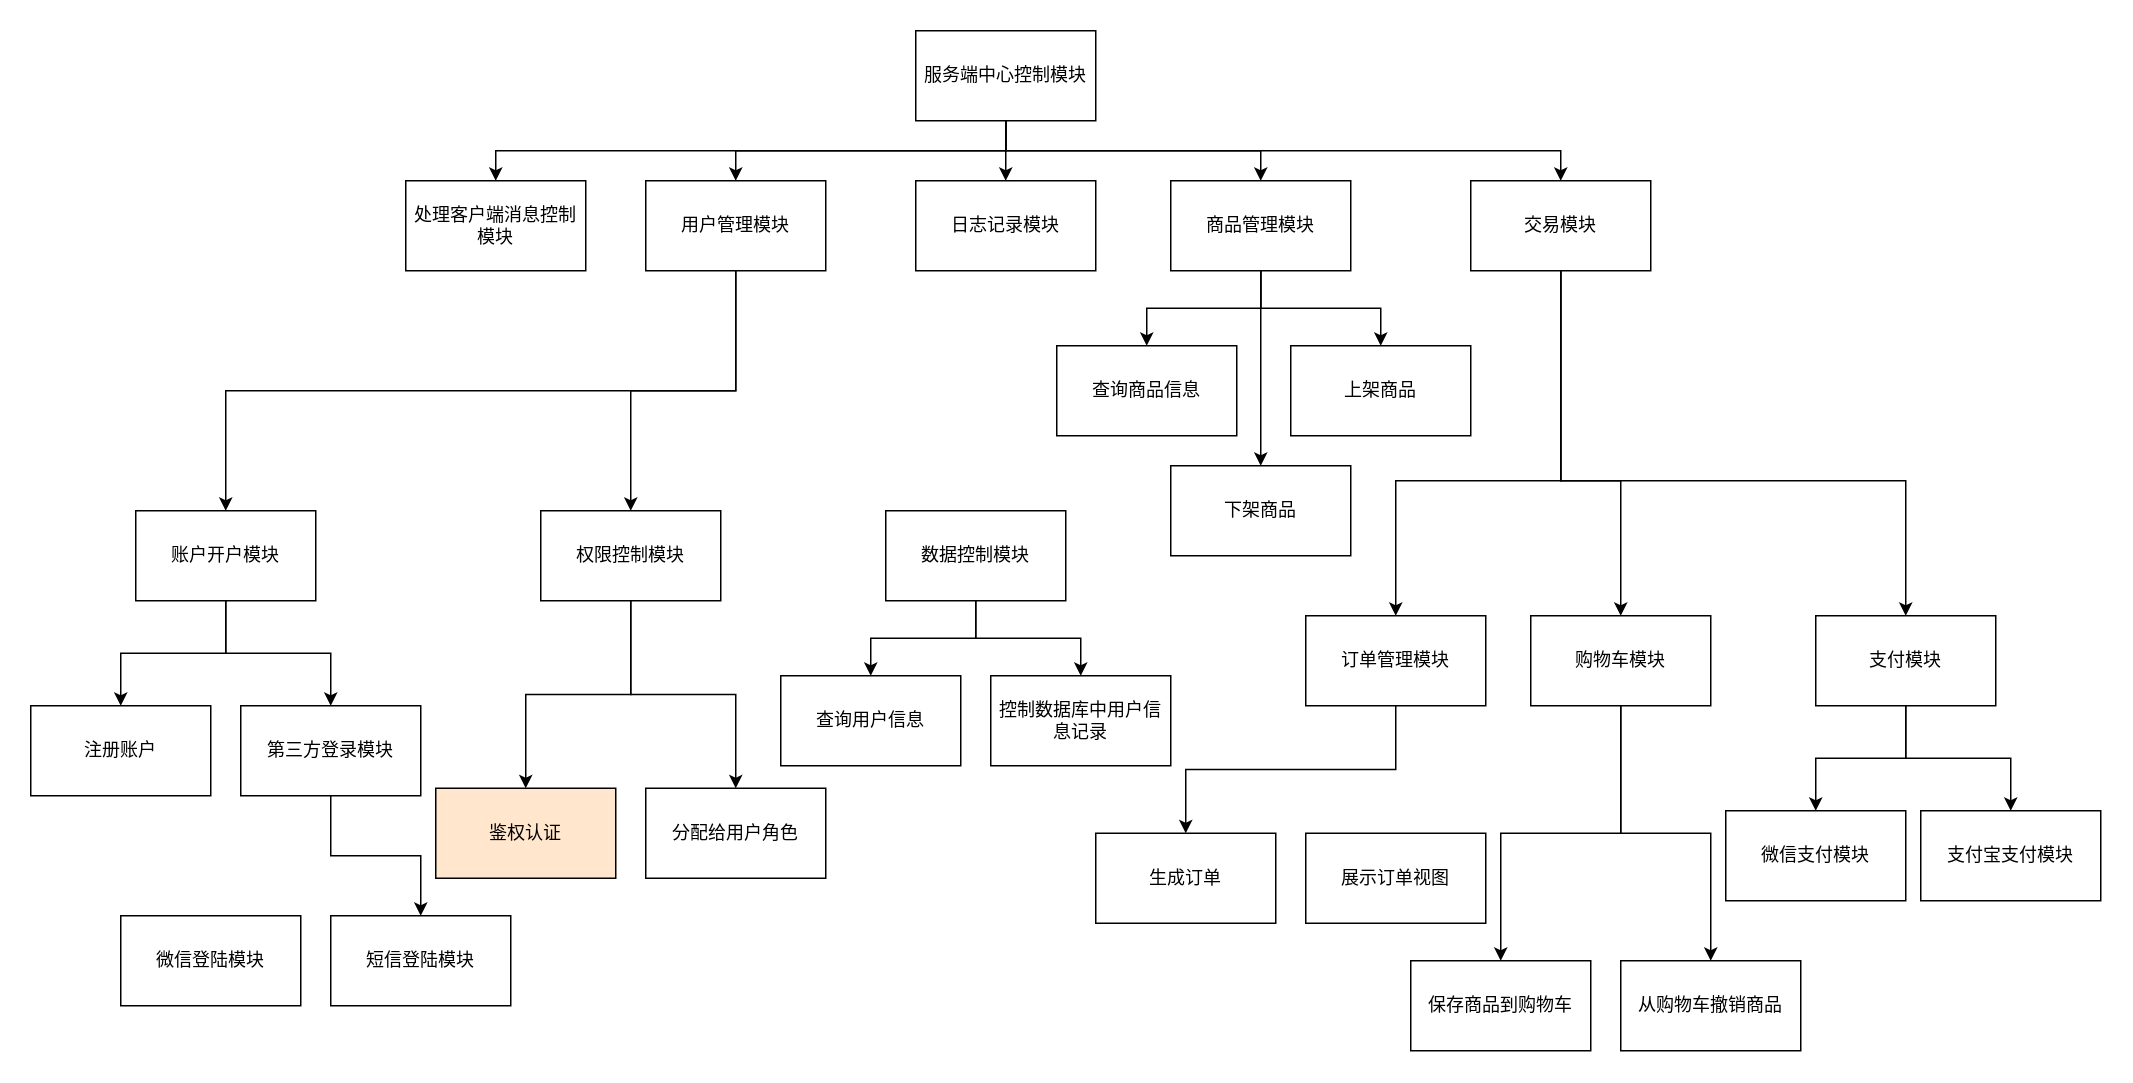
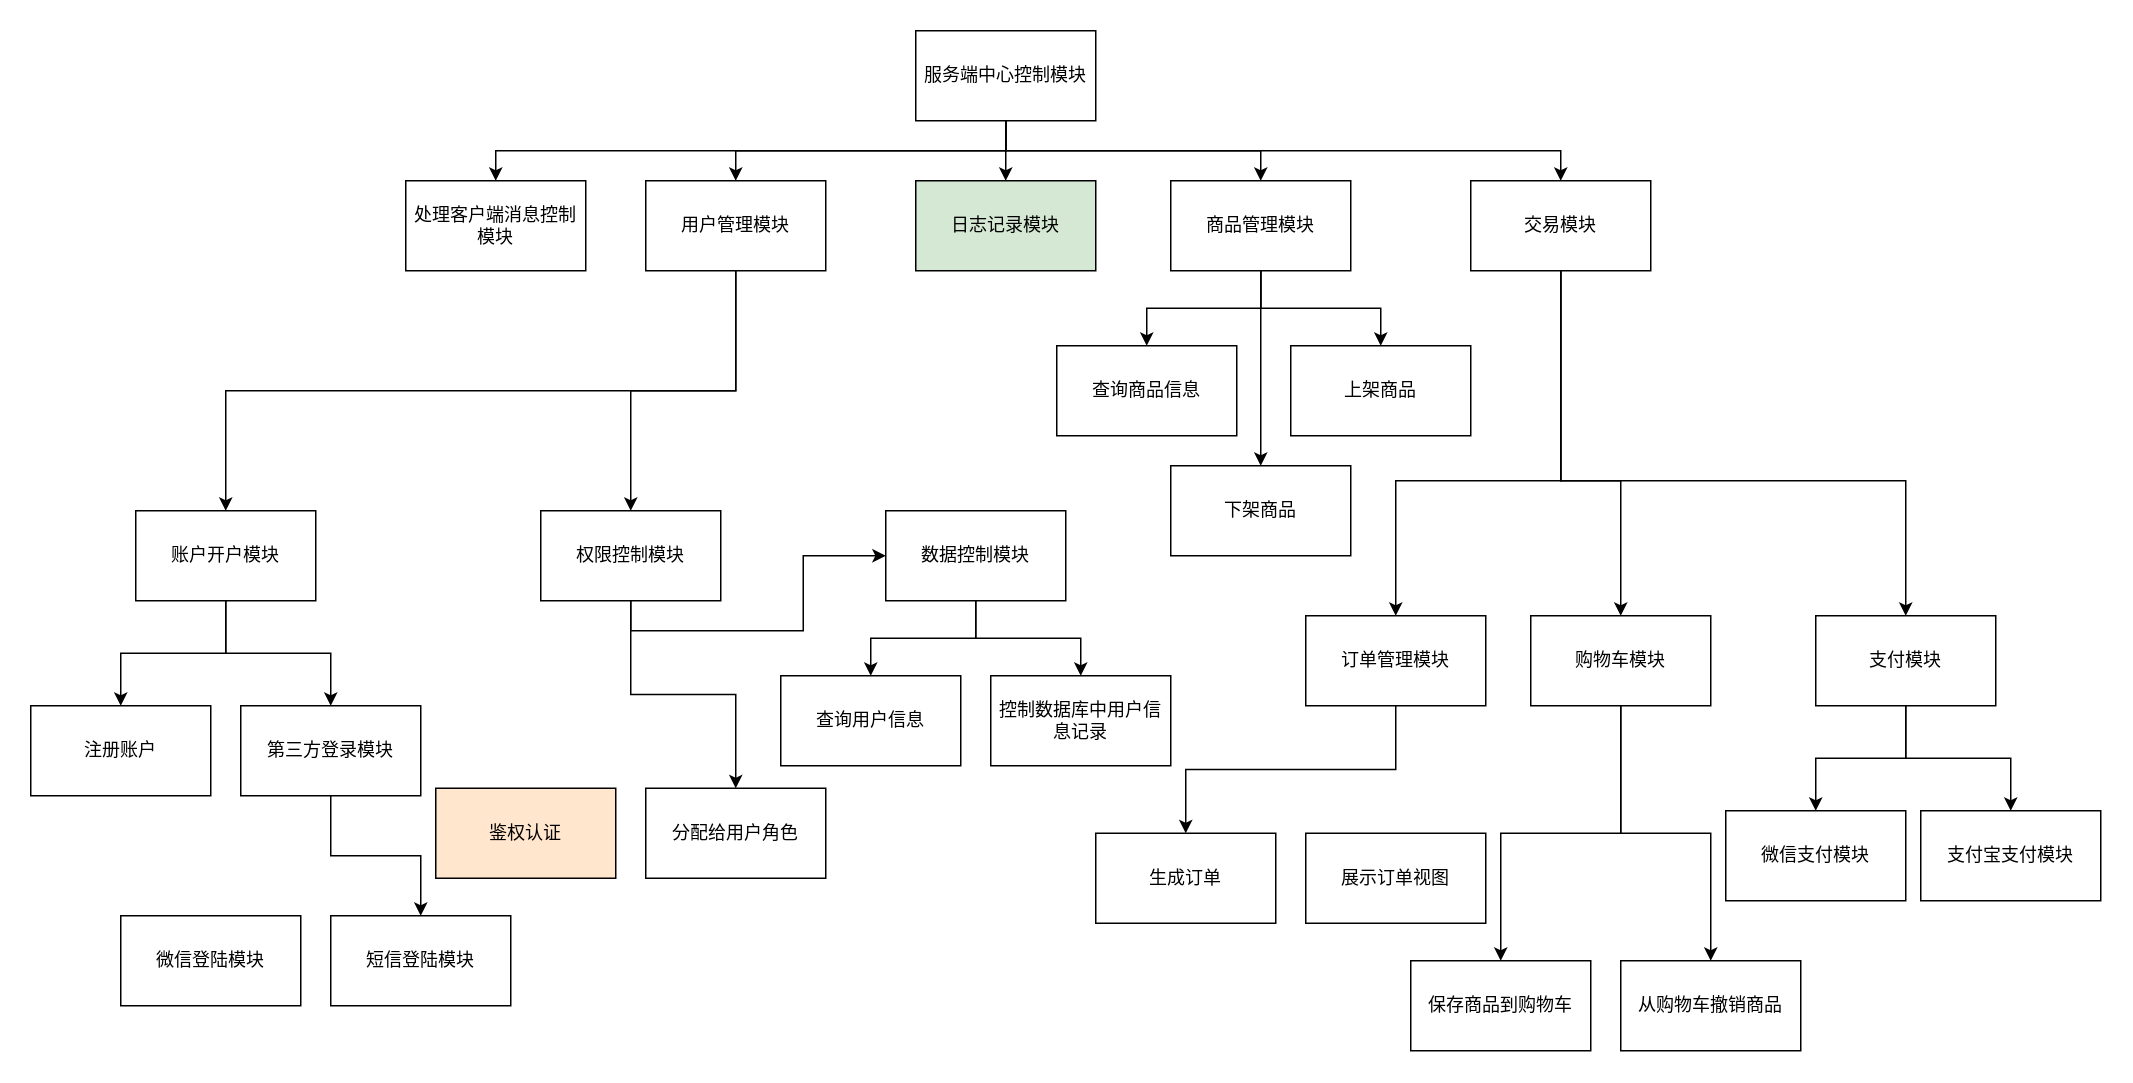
  <mxCell id="0" />
  <mxCell id="1" parent="0" />
  <mxCell id="2" style="edgeStyle=orthogonalEdgeStyle;rounded=0;orthogonalLoop=1;jettySize=auto;html=1;exitX=0.5;exitY=1;exitDx=0;exitDy=0;entryX=0.5;entryY=0;entryDx=0;entryDy=0;" edge="1" parent="1" source="7" target="8"><mxGeometry relative="1" as="geometry" /></mxCell>
  <mxCell id="3" style="edgeStyle=orthogonalEdgeStyle;rounded=0;orthogonalLoop=1;jettySize=auto;html=1;exitX=0.5;exitY=1;exitDx=0;exitDy=0;" edge="1" parent="1" source="7" target="11"><mxGeometry relative="1" as="geometry" /></mxCell>
  <mxCell id="4" style="edgeStyle=orthogonalEdgeStyle;rounded=0;orthogonalLoop=1;jettySize=auto;html=1;exitX=0.5;exitY=1;exitDx=0;exitDy=0;entryX=0.5;entryY=0;entryDx=0;entryDy=0;" edge="1" parent="1" source="7" target="32"><mxGeometry relative="1" as="geometry"><mxPoint x="670.04" y="117" as="targetPoint" /></mxGeometry></mxCell>
  <mxCell id="5" style="edgeStyle=orthogonalEdgeStyle;rounded=0;orthogonalLoop=1;jettySize=auto;html=1;exitX=0.5;exitY=1;exitDx=0;exitDy=0;" edge="1" parent="1" source="7" target="15"><mxGeometry relative="1" as="geometry" /></mxCell>
  <mxCell id="6" style="edgeStyle=orthogonalEdgeStyle;rounded=0;orthogonalLoop=1;jettySize=auto;html=1;exitX=0.5;exitY=1;exitDx=0;exitDy=0;" edge="1" parent="1" source="7" target="37"><mxGeometry relative="1" as="geometry" /></mxCell>
  <mxCell id="7" value="服务端中心控制模块" style="rounded=0;whiteSpace=wrap;html=1;" parent="1" vertex="1"><mxGeometry x="610" y="20" width="120" height="60" as="geometry" /></mxCell>
  <mxCell id="8" value="处理客户端消息控制模块" style="rounded=0;whiteSpace=wrap;html=1;" vertex="1" parent="1"><mxGeometry x="270" y="120" width="120" height="60" as="geometry" /></mxCell>
  <mxCell id="9" style="edgeStyle=orthogonalEdgeStyle;rounded=0;orthogonalLoop=1;jettySize=auto;html=1;exitX=0.5;exitY=1;exitDx=0;exitDy=0;" edge="1" parent="1" source="11" target="18"><mxGeometry relative="1" as="geometry" /></mxCell>
  <mxCell id="10" style="edgeStyle=orthogonalEdgeStyle;rounded=0;orthogonalLoop=1;jettySize=auto;html=1;exitX=0.5;exitY=1;exitDx=0;exitDy=0;" edge="1" parent="1" source="11" target="22"><mxGeometry relative="1" as="geometry" /></mxCell>
  <mxCell id="11" value="用户管理模块" style="rounded=0;whiteSpace=wrap;html=1;" vertex="1" parent="1"><mxGeometry x="430" y="120" width="120" height="60" as="geometry" /></mxCell>
  <mxCell id="12" style="edgeStyle=orthogonalEdgeStyle;rounded=0;orthogonalLoop=1;jettySize=auto;html=1;exitX=0.5;exitY=1;exitDx=0;exitDy=0;entryX=0.5;entryY=0;entryDx=0;entryDy=0;" edge="1" parent="1" source="15" target="29"><mxGeometry relative="1" as="geometry" /></mxCell>
  <mxCell id="13" style="edgeStyle=orthogonalEdgeStyle;rounded=0;orthogonalLoop=1;jettySize=auto;html=1;exitX=0.5;exitY=1;exitDx=0;exitDy=0;entryX=0.5;entryY=0;entryDx=0;entryDy=0;" edge="1" parent="1" source="15" target="30"><mxGeometry relative="1" as="geometry" /></mxCell>
  <mxCell id="14" style="edgeStyle=orthogonalEdgeStyle;rounded=0;orthogonalLoop=1;jettySize=auto;html=1;exitX=0.5;exitY=1;exitDx=0;exitDy=0;" edge="1" parent="1" source="15" target="33"><mxGeometry relative="1" as="geometry" /></mxCell>
  <mxCell id="15" value="商品管理模块" style="rounded=0;whiteSpace=wrap;html=1;" vertex="1" parent="1"><mxGeometry x="780" y="120" width="120" height="60" as="geometry" /></mxCell>
  <mxCell id="16" style="edgeStyle=orthogonalEdgeStyle;rounded=0;orthogonalLoop=1;jettySize=auto;html=1;exitX=0.5;exitY=1;exitDx=0;exitDy=0;" edge="1" parent="1" source="18" target="19"><mxGeometry relative="1" as="geometry" /></mxCell>
  <mxCell id="17" style="edgeStyle=orthogonalEdgeStyle;rounded=0;orthogonalLoop=1;jettySize=auto;html=1;exitX=0.5;exitY=1;exitDx=0;exitDy=0;" edge="1" parent="1" source="18" target="49"><mxGeometry relative="1" as="geometry" /></mxCell>
  <mxCell id="18" value="账户开户模块" style="rounded=0;whiteSpace=wrap;html=1;" vertex="1" parent="1"><mxGeometry x="90" y="340" width="120" height="60" as="geometry" /></mxCell>
  <mxCell id="19" value="注册账户" style="rounded=0;whiteSpace=wrap;html=1;" vertex="1" parent="1"><mxGeometry x="20" y="470" width="120" height="60" as="geometry" /></mxCell>
- <mxCell id="20" style="edgeStyle=orthogonalEdgeStyle;rounded=0;orthogonalLoop=1;jettySize=auto;html=1;exitX=0.5;exitY=1;exitDx=0;exitDy=0;entryX=0.5;entryY=0;entryDx=0;entryDy=0;" edge="1" parent="1" source="22" target="23"><mxGeometry relative="1" as="geometry" /></mxCell>
+ <mxCell id="20" style="edgeStyle=orthogonalEdgeStyle;rounded=0;orthogonalLoop=1;jettySize=auto;html=1;exitX=0.5;exitY=1;exitDx=0;exitDy=0;" edge="1" parent="1" source="22" target="26"><mxGeometry relative="1" as="geometry" /></mxCell>
  <mxCell id="21" style="edgeStyle=orthogonalEdgeStyle;rounded=0;orthogonalLoop=1;jettySize=auto;html=1;exitX=0.5;exitY=1;exitDx=0;exitDy=0;entryX=0.5;entryY=0;entryDx=0;entryDy=0;" edge="1" parent="1" source="22" target="31"><mxGeometry relative="1" as="geometry" /></mxCell>
  <mxCell id="22" value="权限控制模块" style="rounded=0;whiteSpace=wrap;html=1;" vertex="1" parent="1"><mxGeometry x="360" y="340" width="120" height="60" as="geometry" /></mxCell>
  <mxCell id="23" value="鉴权认证" style="rounded=0;whiteSpace=wrap;html=1;fillColor=#ffe6cc;" vertex="1" parent="1"><mxGeometry x="290" y="525" width="120" height="60" as="geometry" /></mxCell>
  <mxCell id="24" style="edgeStyle=orthogonalEdgeStyle;rounded=0;orthogonalLoop=1;jettySize=auto;html=1;exitX=0.5;exitY=1;exitDx=0;exitDy=0;entryX=0.5;entryY=0;entryDx=0;entryDy=0;" edge="1" parent="1" source="26" target="27"><mxGeometry relative="1" as="geometry" /></mxCell>
  <mxCell id="25" style="edgeStyle=orthogonalEdgeStyle;rounded=0;orthogonalLoop=1;jettySize=auto;html=1;exitX=0.5;exitY=1;exitDx=0;exitDy=0;" edge="1" parent="1" source="26" target="28"><mxGeometry relative="1" as="geometry" /></mxCell>
  <mxCell id="26" value="数据控制模块" style="rounded=0;whiteSpace=wrap;html=1;" vertex="1" parent="1"><mxGeometry x="590" y="340" width="120" height="60" as="geometry" /></mxCell>
  <mxCell id="27" value="查询用户信息" style="rounded=0;whiteSpace=wrap;html=1;" vertex="1" parent="1"><mxGeometry x="520" y="450" width="120" height="60" as="geometry" /></mxCell>
  <mxCell id="28" value="控制数据库中用户信息记录" style="rounded=0;whiteSpace=wrap;html=1;" vertex="1" parent="1"><mxGeometry x="660" y="450" width="120" height="60" as="geometry" /></mxCell>
  <mxCell id="29" value="查询商品信息" style="rounded=0;whiteSpace=wrap;html=1;" vertex="1" parent="1"><mxGeometry x="704" y="230" width="120" height="60" as="geometry" /></mxCell>
  <mxCell id="30" value="上架商品" style="rounded=0;whiteSpace=wrap;html=1;" vertex="1" parent="1"><mxGeometry x="860" y="230" width="120" height="60" as="geometry" /></mxCell>
  <mxCell id="31" value="分配给用户角色" style="whiteSpace=wrap;html=1;" vertex="1" parent="1"><mxGeometry x="430" y="525" width="120" height="60" as="geometry" /></mxCell>
- <mxCell id="32" value="日志记录模块" style="rounded=0;whiteSpace=wrap;html=1;" vertex="1" parent="1"><mxGeometry x="610" y="120" width="120" height="60" as="geometry" /></mxCell>
+ <mxCell id="32" value="日志记录模块" style="rounded=0;whiteSpace=wrap;html=1;fillColor=#d5e8d4;" vertex="1" parent="1"><mxGeometry x="610" y="120" width="120" height="60" as="geometry" /></mxCell>
  <mxCell id="33" value="下架商品" style="whiteSpace=wrap;html=1;" vertex="1" parent="1"><mxGeometry x="780" y="310" width="120" height="60" as="geometry" /></mxCell>
  <mxCell id="34" style="edgeStyle=orthogonalEdgeStyle;rounded=0;orthogonalLoop=1;jettySize=auto;html=1;exitX=0.5;exitY=1;exitDx=0;exitDy=0;" edge="1" parent="1" source="37" target="39"><mxGeometry relative="1" as="geometry"><Array as="points"><mxPoint x="1040" y="320" /><mxPoint x="930" y="320" /></Array></mxGeometry></mxCell>
  <mxCell id="35" style="edgeStyle=orthogonalEdgeStyle;rounded=0;orthogonalLoop=1;jettySize=auto;html=1;exitX=0.5;exitY=1;exitDx=0;exitDy=0;" edge="1" parent="1" source="37" target="42"><mxGeometry relative="1" as="geometry"><Array as="points"><mxPoint x="1040" y="320" /><mxPoint x="1080" y="320" /></Array></mxGeometry></mxCell>
  <mxCell id="36" style="edgeStyle=orthogonalEdgeStyle;rounded=0;orthogonalLoop=1;jettySize=auto;html=1;exitX=0.5;exitY=1;exitDx=0;exitDy=0;" edge="1" parent="1" source="37" target="45"><mxGeometry relative="1" as="geometry"><Array as="points"><mxPoint x="1040" y="320" /><mxPoint x="1270" y="320" /></Array></mxGeometry></mxCell>
  <mxCell id="37" value="交易模块" style="rounded=0;whiteSpace=wrap;html=1;" vertex="1" parent="1"><mxGeometry x="980" y="120" width="120" height="60" as="geometry" /></mxCell>
  <mxCell id="38" style="edgeStyle=orthogonalEdgeStyle;rounded=0;orthogonalLoop=1;jettySize=auto;html=1;exitX=0.5;exitY=1;exitDx=0;exitDy=0;" edge="1" parent="1" source="39" target="52"><mxGeometry relative="1" as="geometry" /></mxCell>
  <mxCell id="39" value="订单管理模块" style="rounded=0;whiteSpace=wrap;html=1;" vertex="1" parent="1"><mxGeometry x="870" y="410" width="120" height="60" as="geometry" /></mxCell>
  <mxCell id="40" style="edgeStyle=orthogonalEdgeStyle;rounded=0;orthogonalLoop=1;jettySize=auto;html=1;exitX=0.5;exitY=1;exitDx=0;exitDy=0;entryX=0.5;entryY=0;entryDx=0;entryDy=0;" edge="1" parent="1" source="42" target="53"><mxGeometry relative="1" as="geometry"><mxPoint x="1080" y="630" as="targetPoint" /></mxGeometry></mxCell>
  <mxCell id="41" style="edgeStyle=orthogonalEdgeStyle;rounded=0;orthogonalLoop=1;jettySize=auto;html=1;exitX=0.5;exitY=1;exitDx=0;exitDy=0;" edge="1" parent="1" source="42" target="54"><mxGeometry relative="1" as="geometry" /></mxCell>
  <mxCell id="42" value="购物车模块" style="whiteSpace=wrap;html=1;" vertex="1" parent="1"><mxGeometry x="1020" y="410" width="120" height="60" as="geometry" /></mxCell>
  <mxCell id="43" style="edgeStyle=orthogonalEdgeStyle;rounded=0;orthogonalLoop=1;jettySize=auto;html=1;exitX=0.5;exitY=1;exitDx=0;exitDy=0;" edge="1" parent="1" source="45" target="46"><mxGeometry relative="1" as="geometry" /></mxCell>
  <mxCell id="44" style="edgeStyle=orthogonalEdgeStyle;rounded=0;orthogonalLoop=1;jettySize=auto;html=1;exitX=0.5;exitY=1;exitDx=0;exitDy=0;" edge="1" parent="1" source="45" target="47"><mxGeometry relative="1" as="geometry" /></mxCell>
  <mxCell id="45" value="支付模块" style="rounded=0;whiteSpace=wrap;html=1;" vertex="1" parent="1"><mxGeometry x="1210" y="410" width="120" height="60" as="geometry" /></mxCell>
  <mxCell id="46" value="微信支付模块" style="whiteSpace=wrap;html=1;" vertex="1" parent="1"><mxGeometry x="1150" y="540" width="120" height="60" as="geometry" /></mxCell>
  <mxCell id="47" value="支付宝支付模块" style="whiteSpace=wrap;html=1;" vertex="1" parent="1"><mxGeometry x="1280" y="540" width="120" height="60" as="geometry" /></mxCell>
  <mxCell id="48" style="edgeStyle=orthogonalEdgeStyle;rounded=0;orthogonalLoop=1;jettySize=auto;html=1;exitX=0.5;exitY=1;exitDx=0;exitDy=0;entryX=0.5;entryY=0;entryDx=0;entryDy=0;" edge="1" parent="1" source="49" target="51"><mxGeometry relative="1" as="geometry" /></mxCell>
  <mxCell id="49" value="第三方登录模块" style="rounded=0;whiteSpace=wrap;html=1;" vertex="1" parent="1"><mxGeometry x="160" y="470" width="120" height="60" as="geometry" /></mxCell>
  <mxCell id="50" value="微信登陆模块" style="rounded=0;whiteSpace=wrap;html=1;" vertex="1" parent="1"><mxGeometry x="80" y="610" width="120" height="60" as="geometry" /></mxCell>
  <mxCell id="51" value="短信登陆模块" style="whiteSpace=wrap;html=1;" vertex="1" parent="1"><mxGeometry x="220" y="610" width="120" height="60" as="geometry" /></mxCell>
  <mxCell id="52" value="生成订单" style="whiteSpace=wrap;html=1;" vertex="1" parent="1"><mxGeometry x="730" y="555" width="120" height="60" as="geometry" /></mxCell>
  <mxCell id="53" value="保存商品到购物车" style="rounded=0;whiteSpace=wrap;html=1;" vertex="1" parent="1"><mxGeometry x="940" y="640" width="120" height="60" as="geometry" /></mxCell>
  <mxCell id="54" value="从购物车撤销商品" style="rounded=0;whiteSpace=wrap;html=1;" vertex="1" parent="1"><mxGeometry x="1080" y="640" width="120" height="60" as="geometry" /></mxCell>
  <mxCell id="55" value="展示订单视图" style="rounded=0;whiteSpace=wrap;html=1;" vertex="1" parent="1"><mxGeometry x="870" y="555" width="120" height="60" as="geometry" /></mxCell>
